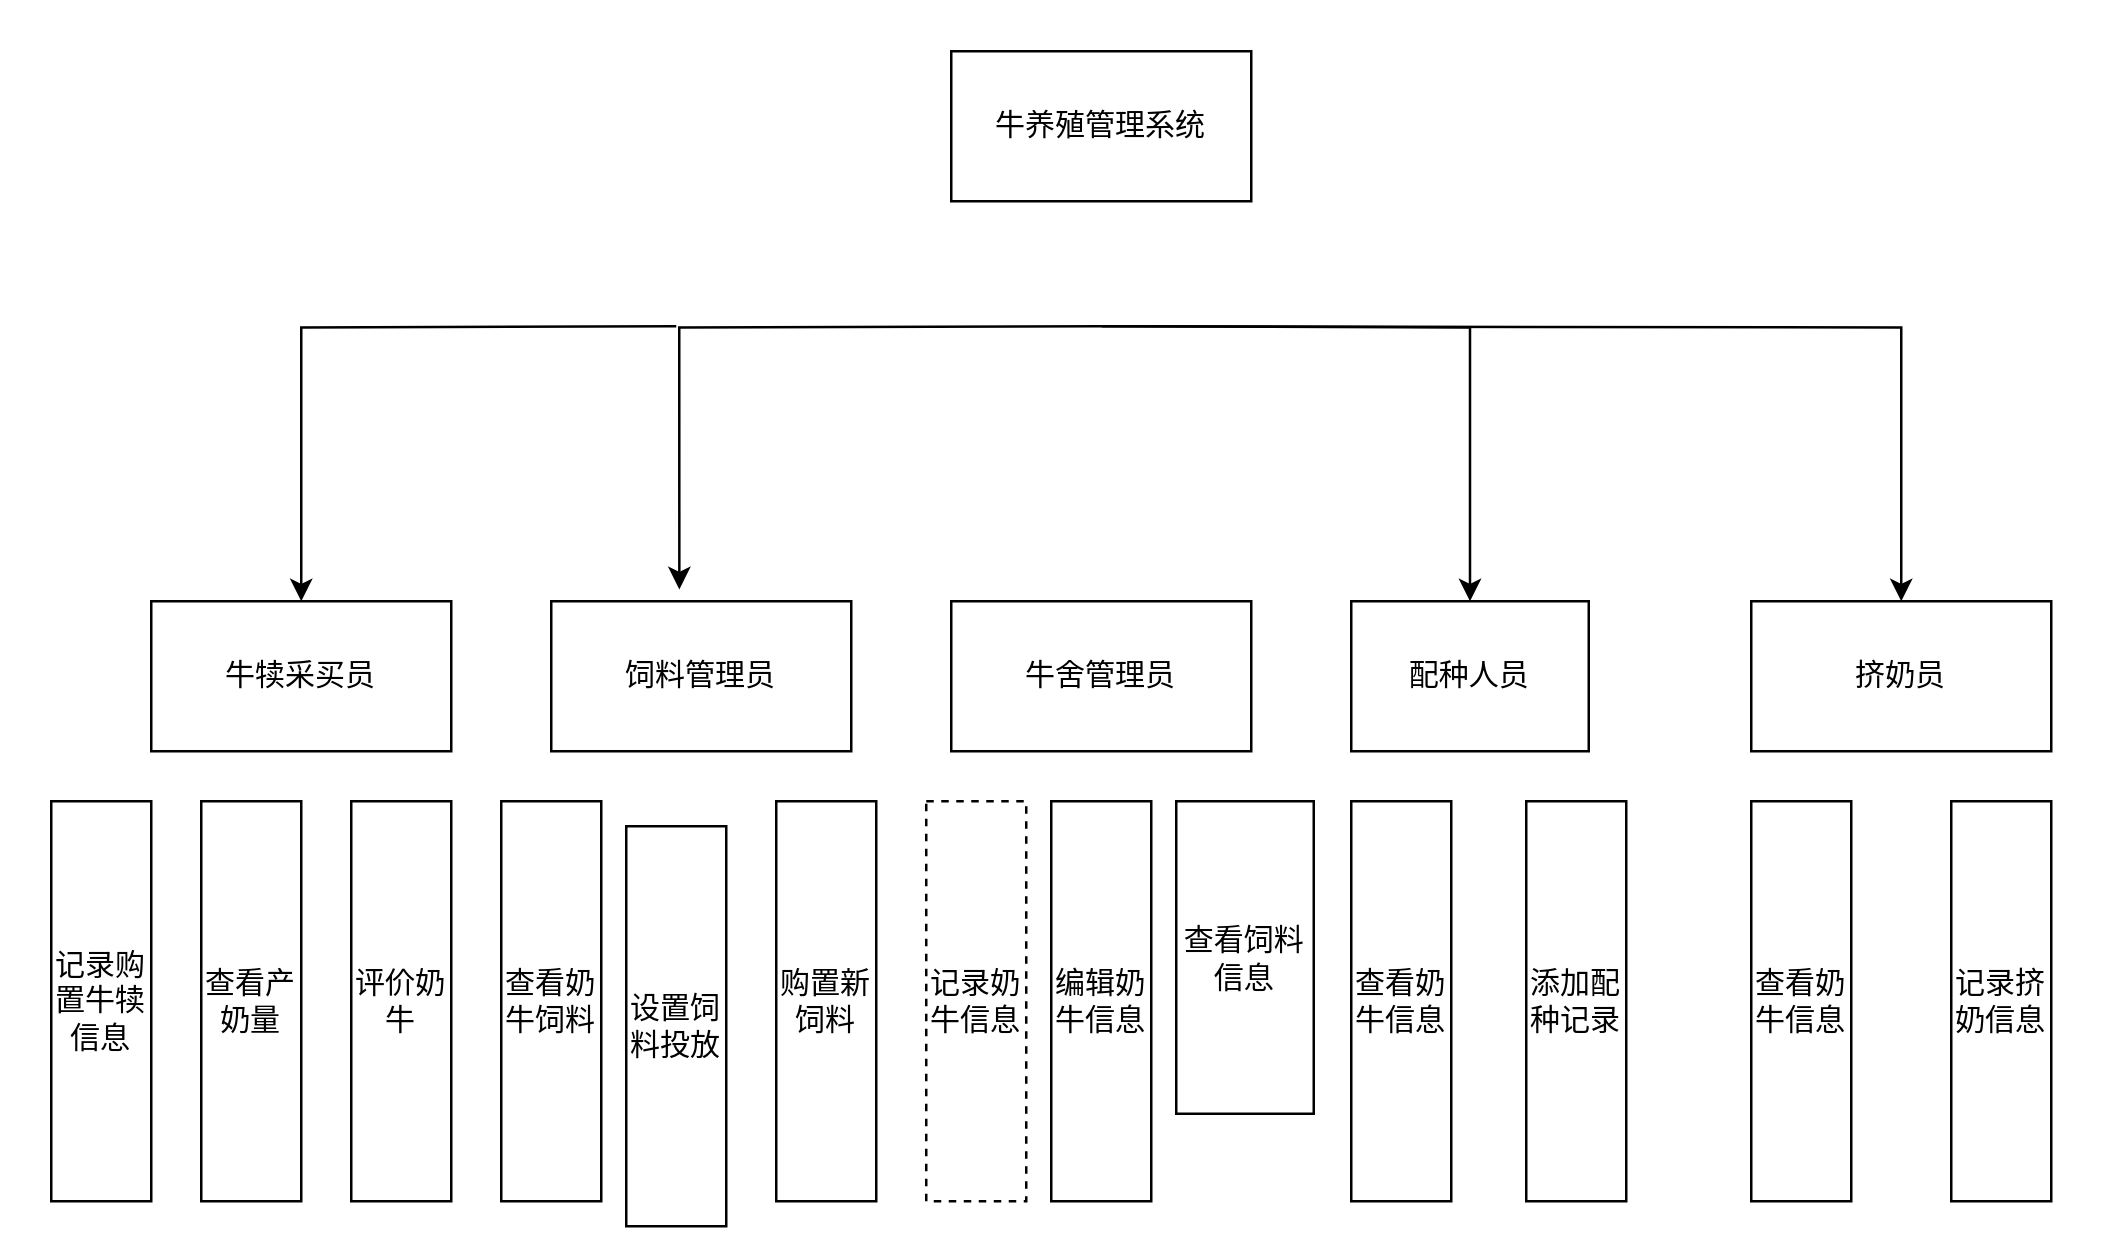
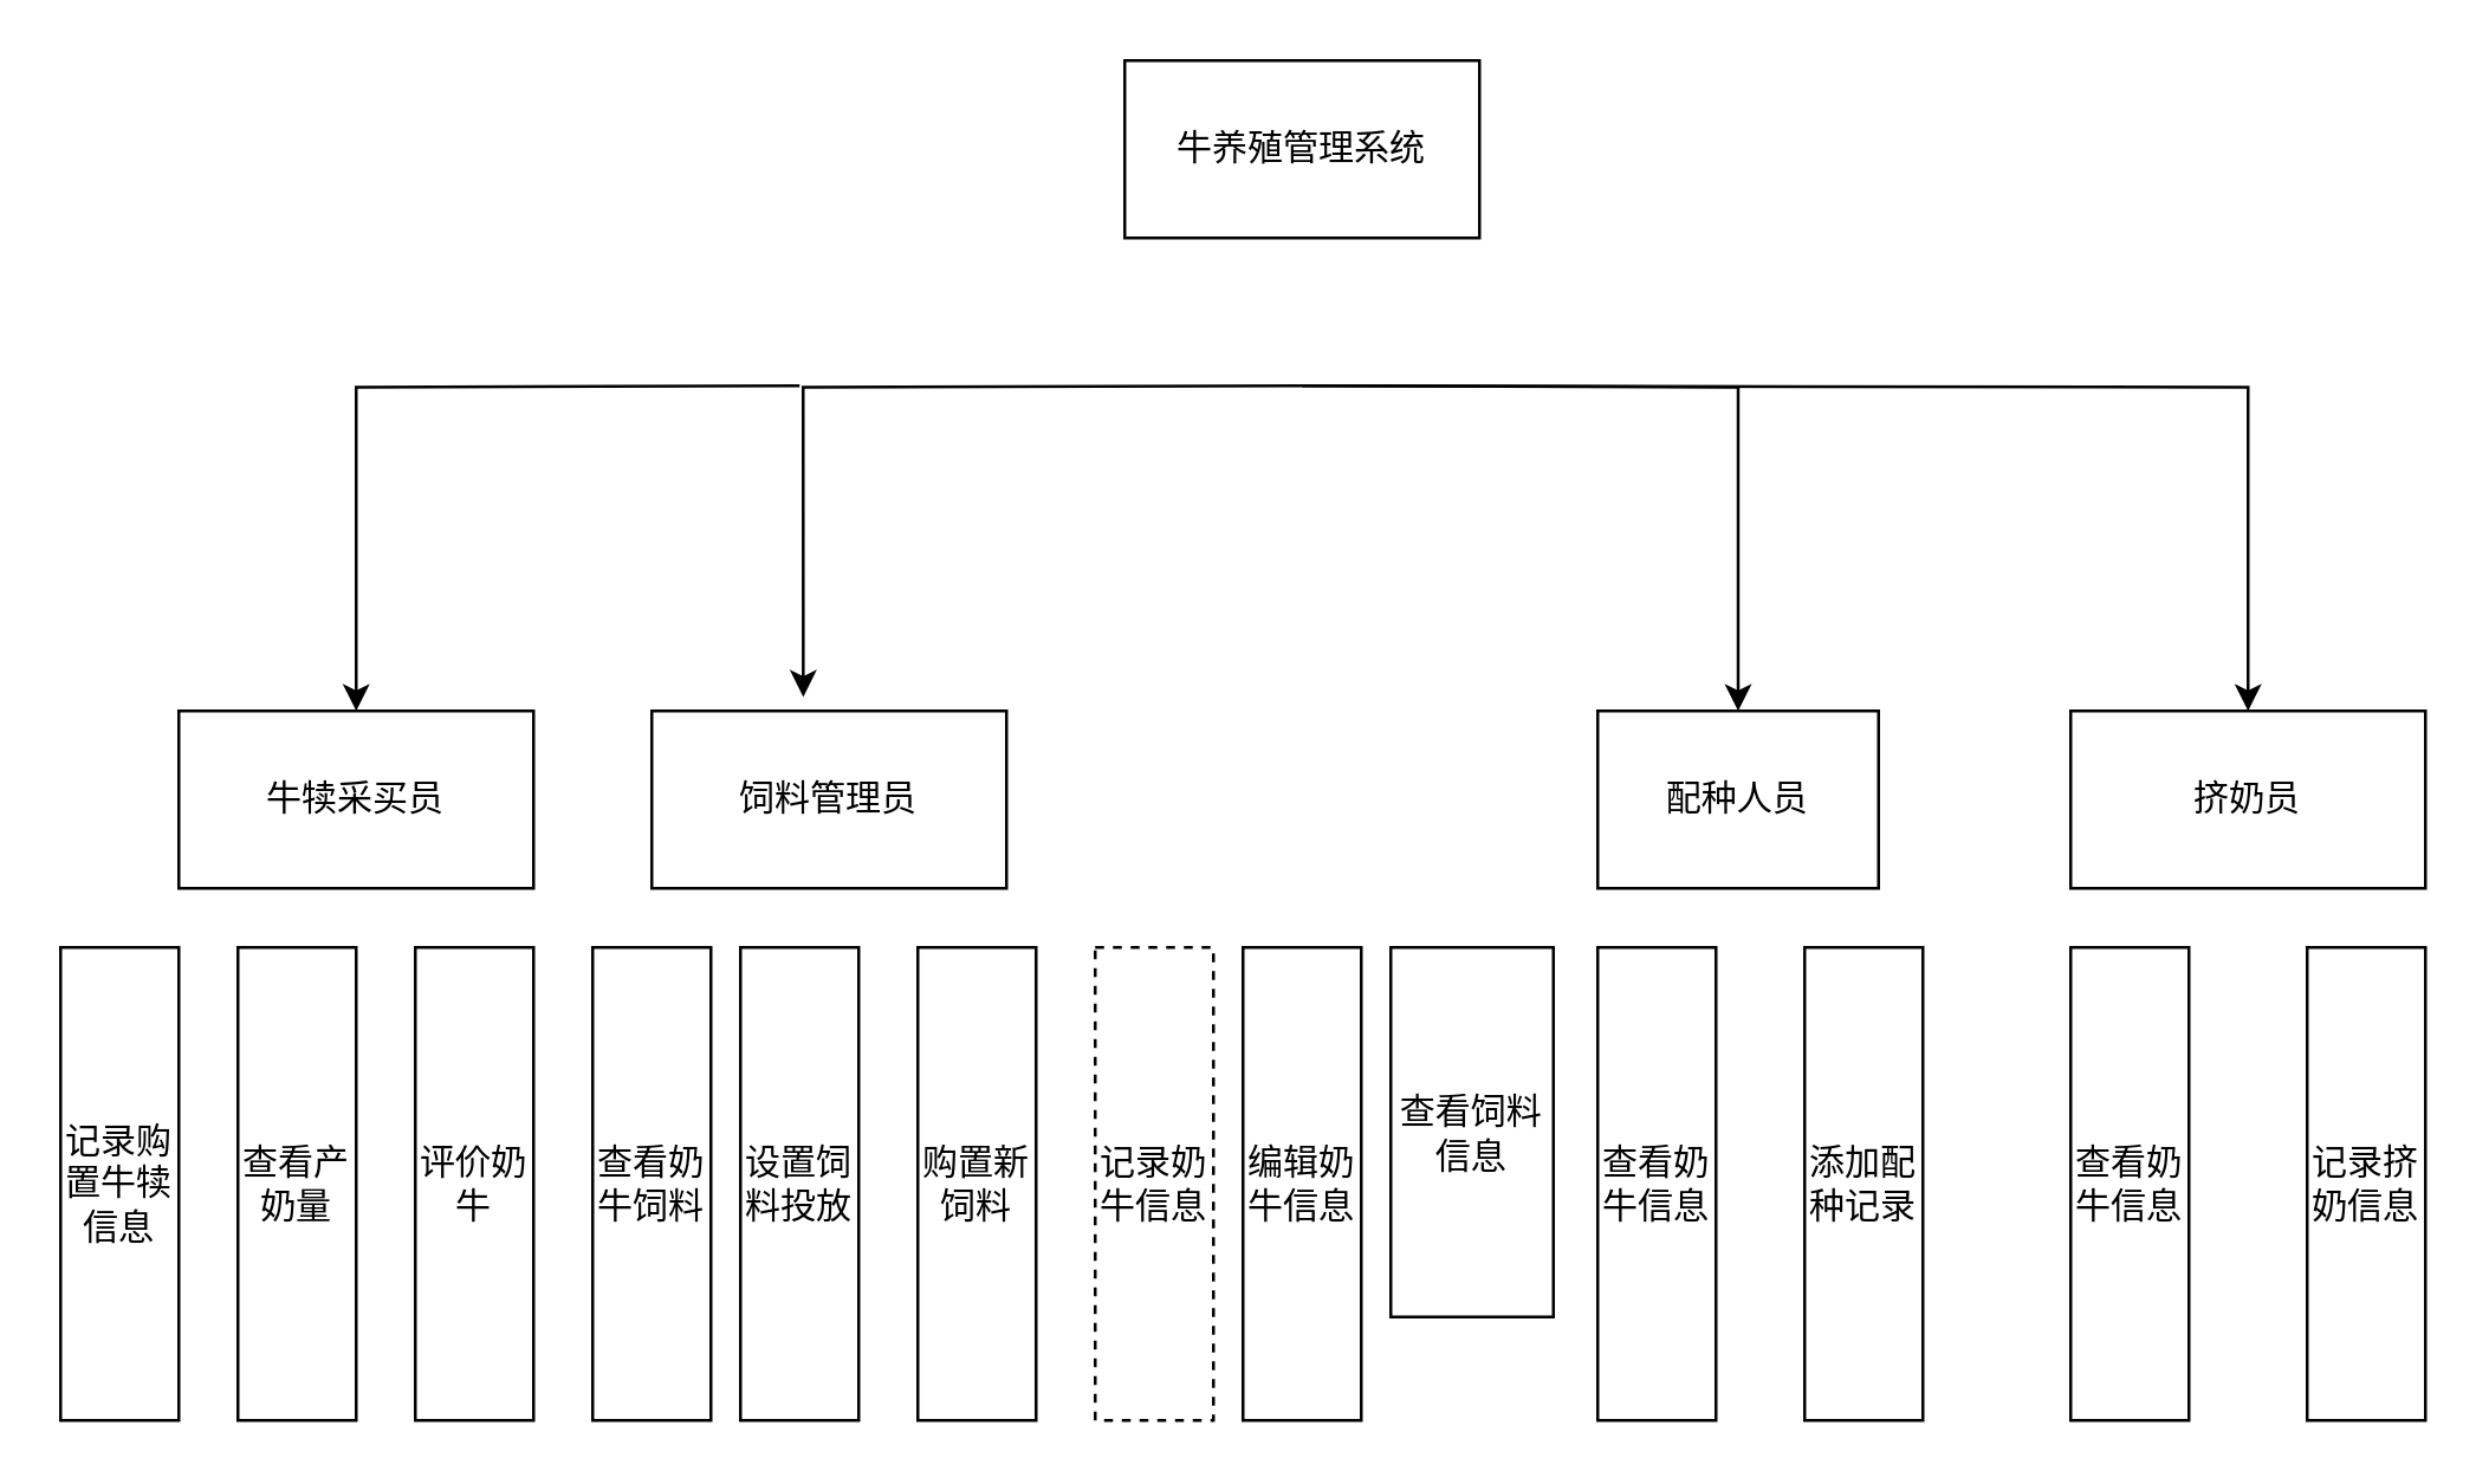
  <mxCell id="0" />
  <mxCell id="1" parent="0" />
  <mxCell id="2" style="edgeStyle=orthogonalEdgeStyle;rounded=0;orthogonalLoop=1;jettySize=auto;html=1;entryX=0.5;entryY=0;entryDx=0;entryDy=0;" edge="1" parent="1" target="8"><mxGeometry relative="1" as="geometry"><mxPoint x="440" y="130" as="sourcePoint" /></mxGeometry></mxCell>
  <mxCell id="3" style="edgeStyle=orthogonalEdgeStyle;rounded=0;orthogonalLoop=1;jettySize=auto;html=1;entryX=0.5;entryY=0;entryDx=0;entryDy=0;" edge="1" parent="1" target="9"><mxGeometry relative="1" as="geometry"><mxPoint x="440" y="130" as="sourcePoint" /></mxGeometry></mxCell>
  <mxCell id="4" value="牛养殖管理系统" style="rounded=0;whiteSpace=wrap;html=1;" vertex="1" parent="1"><mxGeometry x="380" y="20" width="120" height="60" as="geometry" /></mxCell>
  <mxCell id="5" value="牛犊采买员" style="rounded=0;whiteSpace=wrap;html=1;" vertex="1" parent="1"><mxGeometry x="60" y="240" width="120" height="60" as="geometry" /></mxCell>
  <mxCell id="6" value="饲料管理员" style="rounded=0;whiteSpace=wrap;html=1;" vertex="1" parent="1"><mxGeometry x="220" y="240" width="120" height="60" as="geometry" /></mxCell>
- <mxCell id="7" value="牛舍管理员" style="rounded=0;whiteSpace=wrap;html=1;" vertex="1" parent="1"><mxGeometry x="380" y="240" width="120" height="60" as="geometry" /></mxCell>
  <mxCell id="8" value="配种人员" style="rounded=0;whiteSpace=wrap;html=1;" vertex="1" parent="1"><mxGeometry x="540" y="240" width="95" height="60" as="geometry" /></mxCell>
  <mxCell id="9" value="挤奶员" style="rounded=0;whiteSpace=wrap;html=1;" vertex="1" parent="1"><mxGeometry x="700" y="240" width="120" height="60" as="geometry" /></mxCell>
  <mxCell id="10" style="edgeStyle=orthogonalEdgeStyle;rounded=0;orthogonalLoop=1;jettySize=auto;html=1;entryX=0.5;entryY=0;entryDx=0;entryDy=0;entryPerimeter=0;" edge="1" parent="1" target="5"><mxGeometry relative="1" as="geometry"><mxPoint x="270" y="130" as="sourcePoint" /><mxPoint x="120" y="230" as="targetPoint" /></mxGeometry></mxCell>
  <mxCell id="11" style="edgeStyle=orthogonalEdgeStyle;rounded=0;orthogonalLoop=1;jettySize=auto;html=1;entryX=0.427;entryY=-0.079;entryDx=0;entryDy=0;entryPerimeter=0;" edge="1" parent="1" target="6"><mxGeometry relative="1" as="geometry"><mxPoint x="440" y="130" as="sourcePoint" /></mxGeometry></mxCell>
  <mxCell id="12" value="记录购置牛犊信息" style="rounded=0;whiteSpace=wrap;html=1;" vertex="1" parent="1"><mxGeometry y="320" width="40" height="160" as="geometry" x="20" /></mxCell>
  <mxCell id="13" value="查看产奶量" style="rounded=0;whiteSpace=wrap;html=1;" vertex="1" parent="1"><mxGeometry x="80" y="320" width="40" height="160" as="geometry" /></mxCell>
  <mxCell id="14" value="评价奶牛" style="rounded=0;whiteSpace=wrap;html=1;" vertex="1" parent="1"><mxGeometry x="140" y="320" width="40" height="160" as="geometry" /></mxCell>
  <mxCell id="15" value="查看奶牛饲料" style="rounded=0;whiteSpace=wrap;html=1;" vertex="1" parent="1"><mxGeometry x="200" y="320" width="40" height="160" as="geometry" /></mxCell>
- <mxCell id="16" value="设置饲料投放" style="rounded=0;whiteSpace=wrap;html=1;" vertex="1" parent="1"><mxGeometry x="250" y="330" width="40" height="160" as="geometry" /></mxCell>
+ <mxCell id="16" value="设置饲料投放" style="rounded=0;whiteSpace=wrap;html=1;" vertex="1" parent="1"><mxGeometry x="250" y="320" width="40" height="160" as="geometry" /></mxCell>
  <mxCell id="17" value="购置新饲料" style="rounded=0;whiteSpace=wrap;html=1;" vertex="1" parent="1"><mxGeometry x="310" y="320" width="40" height="160" as="geometry" /></mxCell>
  <mxCell id="18" value="查看饲料信息" style="rounded=0;whiteSpace=wrap;html=1;" vertex="1" parent="1"><mxGeometry x="470" y="320" width="55" height="125" as="geometry" /></mxCell>
  <mxCell id="19" value="编辑奶牛信息" style="rounded=0;whiteSpace=wrap;html=1;" vertex="1" parent="1"><mxGeometry x="420" y="320" width="40" height="160" as="geometry" /></mxCell>
  <mxCell id="20" value="记录奶牛信息" style="rounded=0;whiteSpace=wrap;html=1;dashed=1;" vertex="1" parent="1"><mxGeometry x="370" y="320" width="40" height="160" as="geometry" /></mxCell>
  <mxCell id="21" value="查看奶牛信息" style="rounded=0;whiteSpace=wrap;html=1;" vertex="1" parent="1"><mxGeometry x="700" y="320" width="40" height="160" as="geometry" /></mxCell>
  <mxCell id="22" value="添加配种记录" style="rounded=0;whiteSpace=wrap;html=1;" vertex="1" parent="1"><mxGeometry x="610" y="320" width="40" height="160" as="geometry" /></mxCell>
  <mxCell id="23" value="查看奶牛信息" style="rounded=0;whiteSpace=wrap;html=1;" vertex="1" parent="1"><mxGeometry x="540" y="320" width="40" height="160" as="geometry" /></mxCell>
  <mxCell id="24" value="记录挤奶信息" style="rounded=0;whiteSpace=wrap;html=1;" vertex="1" parent="1"><mxGeometry x="780" y="320" width="40" height="160" as="geometry" /></mxCell>
